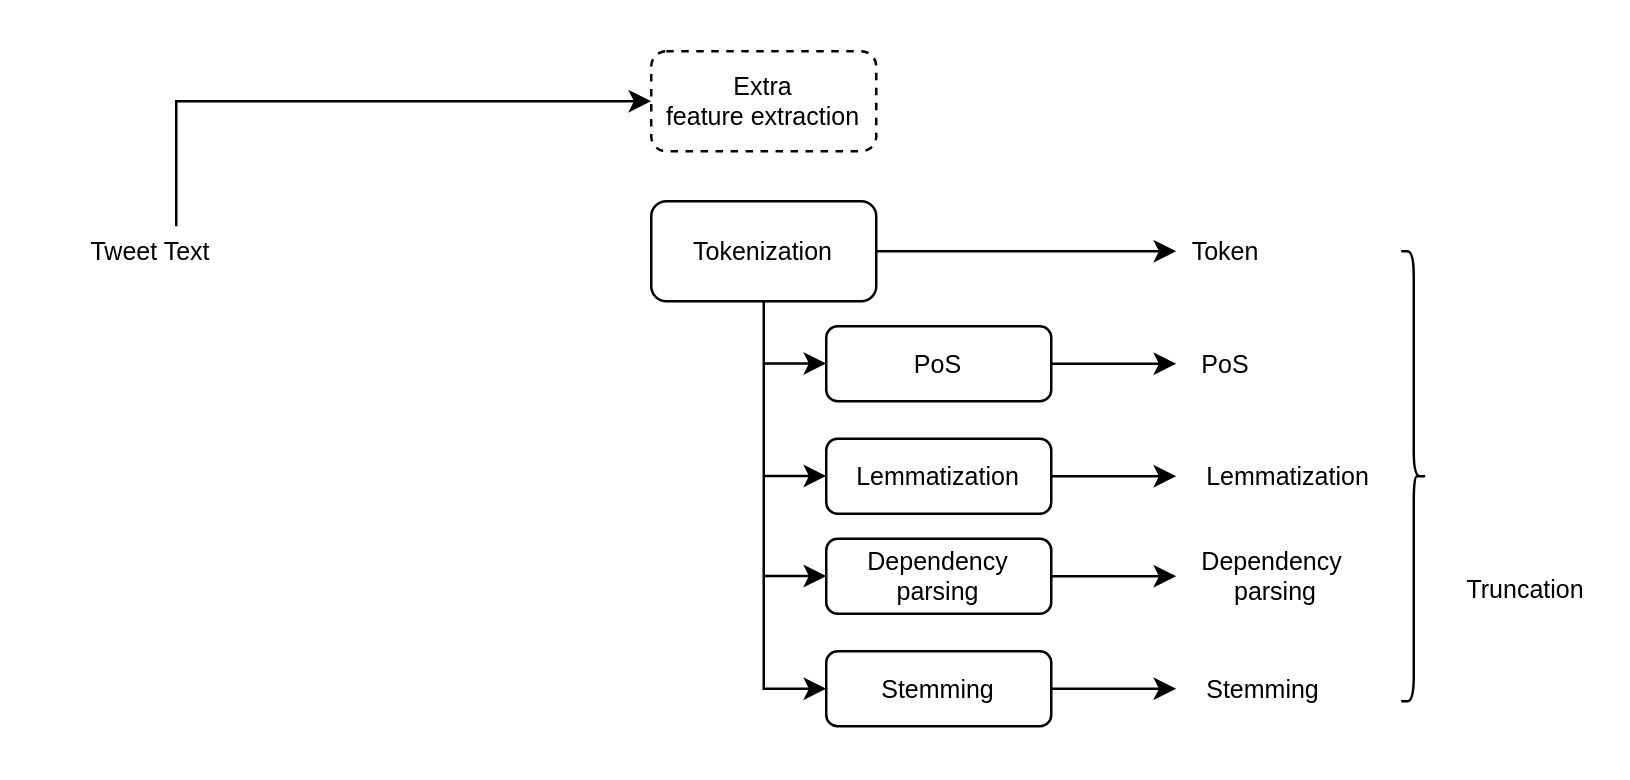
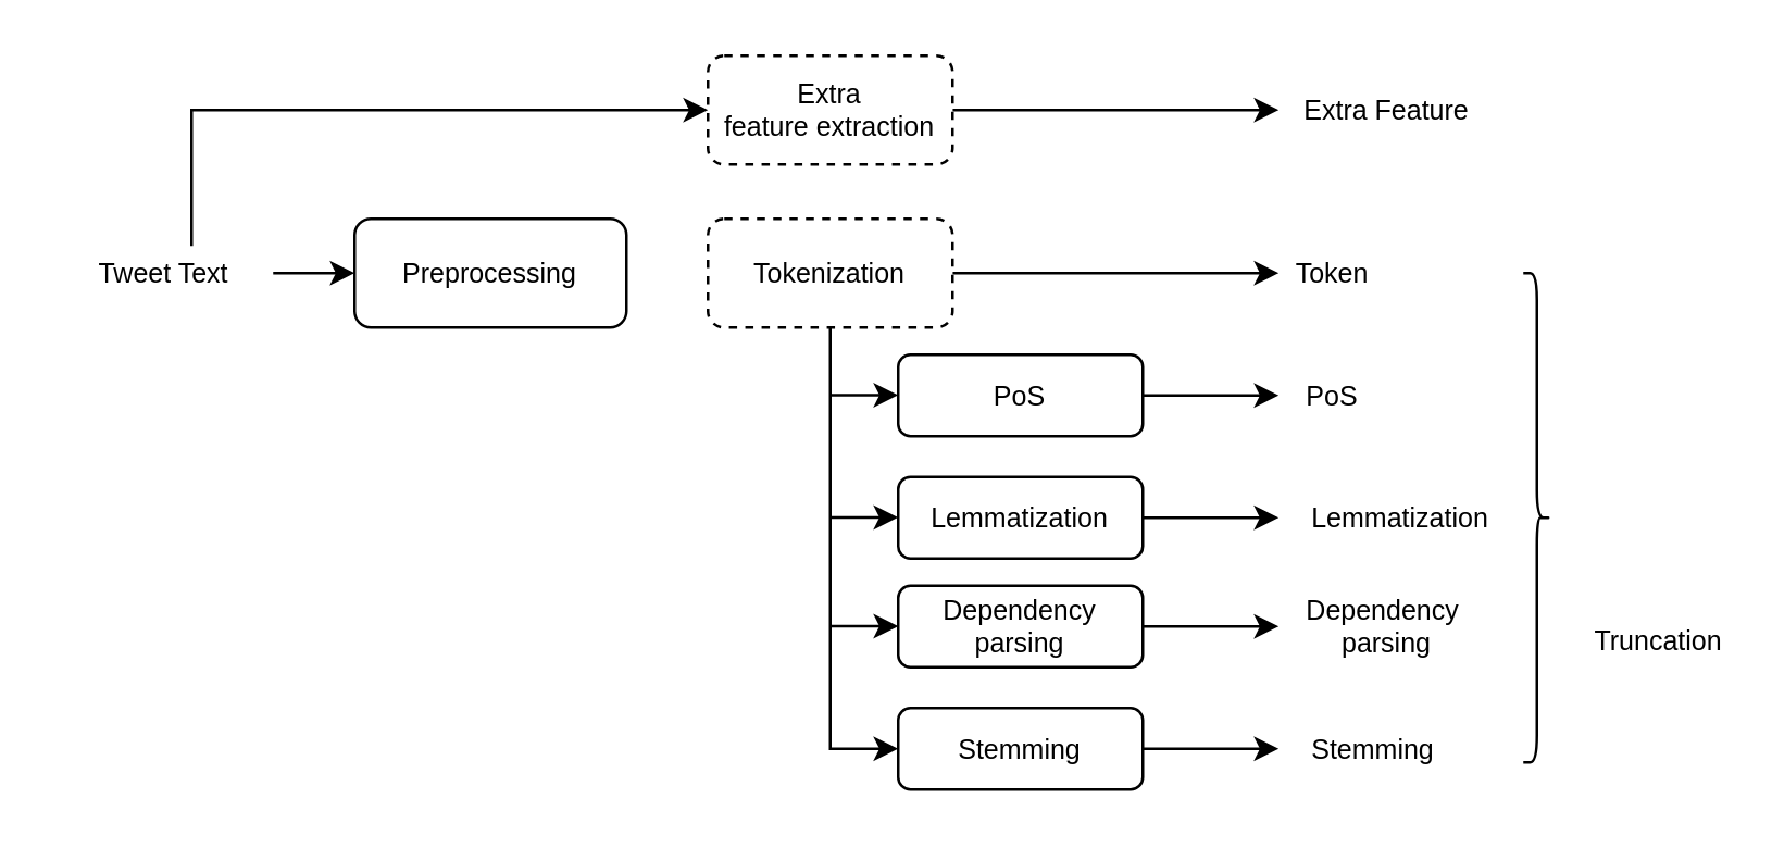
  <mxCell id="0" />
  <mxCell id="1" parent="0" />
+ <mxCell id="2" value="Preprocessing" style="rounded=1;whiteSpace=wrap;html=1;fontSize=10;" vertex="1" parent="1"><mxGeometry x="130" y="80" width="100" height="40" as="geometry" /></mxCell>
  <mxCell id="3" style="edgeStyle=orthogonalEdgeStyle;rounded=0;orthogonalLoop=1;jettySize=auto;html=1;entryX=0;entryY=0.5;entryDx=0;entryDy=0;fontColor=#000000;fontSize=10;" edge="1" parent="1" source="5" target="22"><mxGeometry relative="1" as="geometry"><Array as="points"><mxPoint x="70" y="40" /></Array></mxGeometry></mxCell>
+ <mxCell id="4" value="" style="edgeStyle=orthogonalEdgeStyle;rounded=0;orthogonalLoop=1;jettySize=auto;html=1;fontColor=#000000;fontSize=10;" edge="1" parent="1" source="5" target="2"><mxGeometry relative="1" as="geometry" /></mxCell>
  <mxCell id="5" value="Tweet Text" style="text;html=1;strokeColor=none;fillColor=none;align=center;verticalAlign=middle;whiteSpace=wrap;rounded=0;fontSize=10;" vertex="1" parent="1"><mxGeometry x="20" y="90" width="80" height="20" as="geometry" /></mxCell>
  <mxCell id="6" style="edgeStyle=orthogonalEdgeStyle;rounded=0;orthogonalLoop=1;jettySize=auto;html=1;exitX=1;exitY=0.5;exitDx=0;exitDy=0;fontSize=10;" edge="1" parent="1" source="8"><mxGeometry relative="1" as="geometry"><mxPoint x="470" y="100" as="targetPoint" /></mxGeometry></mxCell>
  <mxCell id="7" style="edgeStyle=orthogonalEdgeStyle;rounded=0;orthogonalLoop=1;jettySize=auto;html=1;fontColor=#000000;fontSize=10;entryX=0;entryY=0.5;entryDx=0;entryDy=0;" edge="1" parent="1" source="8" target="27"><mxGeometry relative="1" as="geometry"><mxPoint x="320" y="230" as="targetPoint" /></mxGeometry></mxCell>
- <mxCell id="8" value="Tokenization" style="rounded=1;whiteSpace=wrap;html=1;fontSize=10;" vertex="1" parent="1"><mxGeometry x="260" y="80" width="90" height="40" as="geometry" /></mxCell>
+ <mxCell id="8" value="Tokenization" style="rounded=1;whiteSpace=wrap;html=1;fontSize=10;dashed=1;" vertex="1" parent="1"><mxGeometry x="260" y="80" width="90" height="40" as="geometry" /></mxCell>
  <mxCell id="9" value="Token" style="text;html=1;strokeColor=none;fillColor=none;align=center;verticalAlign=middle;whiteSpace=wrap;rounded=0;fontSize=10;" vertex="1" parent="1"><mxGeometry x="470" y="90" width="40" height="20" as="geometry" /></mxCell>
  <mxCell id="10" style="edgeStyle=orthogonalEdgeStyle;rounded=0;orthogonalLoop=1;jettySize=auto;html=1;fontColor=#000000;fontSize=10;" edge="1" parent="1" source="11"><mxGeometry relative="1" as="geometry"><mxPoint x="470" y="145" as="targetPoint" /></mxGeometry></mxCell>
  <mxCell id="11" value="PoS" style="rounded=1;whiteSpace=wrap;html=1;fontSize=10;" vertex="1" parent="1"><mxGeometry x="330" y="130" width="90" height="30" as="geometry" /></mxCell>
  <mxCell id="12" style="edgeStyle=orthogonalEdgeStyle;rounded=0;orthogonalLoop=1;jettySize=auto;html=1;fontColor=#000000;fontSize=10;" edge="1" parent="1" source="13"><mxGeometry relative="1" as="geometry"><mxPoint x="470" y="190" as="targetPoint" /></mxGeometry></mxCell>
  <mxCell id="13" value="Lemmatization" style="rounded=1;whiteSpace=wrap;html=1;fontSize=10;" vertex="1" parent="1"><mxGeometry x="330" y="175" width="90" height="30" as="geometry" /></mxCell>
  <mxCell id="14" style="edgeStyle=orthogonalEdgeStyle;rounded=0;orthogonalLoop=1;jettySize=auto;html=1;exitX=1;exitY=0.5;exitDx=0;exitDy=0;fontColor=#000000;fontSize=10;" edge="1" parent="1" source="15"><mxGeometry relative="1" as="geometry"><mxPoint x="470" y="230" as="targetPoint" /></mxGeometry></mxCell>
  <mxCell id="15" value="Dependency &lt;br style=&quot;font-size: 10px;&quot;&gt;parsing" style="rounded=1;whiteSpace=wrap;html=1;fontSize=10;" vertex="1" parent="1"><mxGeometry x="330" y="215" width="90" height="30" as="geometry" /></mxCell>
  <mxCell id="16" value="PoS" style="text;html=1;strokeColor=none;fillColor=none;align=center;verticalAlign=middle;whiteSpace=wrap;rounded=0;fontColor=#000000;fontSize=10;" vertex="1" parent="1"><mxGeometry x="470" y="135" width="40" height="20" as="geometry" /></mxCell>
  <mxCell id="17" value="Lemmatization" style="text;html=1;strokeColor=none;fillColor=none;align=center;verticalAlign=middle;whiteSpace=wrap;rounded=0;fontColor=#000000;fontSize=10;" vertex="1" parent="1"><mxGeometry x="470" y="180" width="90" height="20" as="geometry" /></mxCell>
  <mxCell id="18" value="Dependency&amp;nbsp;&lt;br style=&quot;font-size: 10px;&quot;&gt;parsing" style="text;html=1;strokeColor=none;fillColor=none;align=center;verticalAlign=middle;whiteSpace=wrap;rounded=0;fontColor=#000000;fontSize=10;" vertex="1" parent="1"><mxGeometry x="470" y="220" width="80" height="20" as="geometry" /></mxCell>
  <mxCell id="19" value="" style="endArrow=classic;html=1;fontColor=#000000;entryX=0;entryY=0.5;entryDx=0;entryDy=0;fontSize=10;" edge="1" parent="1"><mxGeometry width="50" height="50" relative="1" as="geometry"><mxPoint x="305" y="189.9" as="sourcePoint" /><mxPoint x="330" y="189.9" as="targetPoint" /></mxGeometry></mxCell>
  <mxCell id="20" value="" style="endArrow=classic;html=1;fontColor=#000000;entryX=0;entryY=0.5;entryDx=0;entryDy=0;fontSize=10;" edge="1" parent="1"><mxGeometry width="50" height="50" relative="1" as="geometry"><mxPoint x="305" y="144.9" as="sourcePoint" /><mxPoint x="330" y="144.9" as="targetPoint" /></mxGeometry></mxCell>
+ <mxCell id="21" style="edgeStyle=orthogonalEdgeStyle;rounded=0;orthogonalLoop=1;jettySize=auto;html=1;fontSize=10;fontColor=#000000;" edge="1" parent="1" source="22" target="23"><mxGeometry relative="1" as="geometry" /></mxCell>
  <mxCell id="22" value="Extra feature&amp;nbsp;extraction" style="rounded=1;whiteSpace=wrap;html=1;fontSize=10;dashed=1;" vertex="1" parent="1"><mxGeometry x="260" y="20" width="90" height="40" as="geometry" /></mxCell>
+ <mxCell id="23" value="Extra Feature" style="text;html=1;strokeColor=none;fillColor=none;align=center;verticalAlign=middle;whiteSpace=wrap;rounded=0;fontSize=10;" vertex="1" parent="1"><mxGeometry x="470" y="30" width="80" height="20" as="geometry" /></mxCell>
  <mxCell id="24" value="" style="shape=curlyBracket;whiteSpace=wrap;html=1;rounded=1;flipH=1;fontColor=#000000;fontSize=10;" vertex="1" parent="1"><mxGeometry x="560" y="100" width="10" height="180" as="geometry" /></mxCell>
  <mxCell id="25" value="Truncation" style="text;html=1;strokeColor=none;fillColor=none;align=center;verticalAlign=middle;whiteSpace=wrap;rounded=0;fontColor=#000000;fontSize=10;" vertex="1" parent="1"><mxGeometry x="590" y="225" width="40" height="20" as="geometry" /></mxCell>
  <mxCell id="26" style="edgeStyle=orthogonalEdgeStyle;rounded=0;orthogonalLoop=1;jettySize=auto;html=1;exitX=1;exitY=0.5;exitDx=0;exitDy=0;fontColor=#000000;fontSize=10;" edge="1" parent="1" source="27"><mxGeometry relative="1" as="geometry"><mxPoint x="470" y="275" as="targetPoint" /></mxGeometry></mxCell>
  <mxCell id="27" value="Stemming" style="rounded=1;whiteSpace=wrap;html=1;fontSize=10;" vertex="1" parent="1"><mxGeometry x="330" y="260" width="90" height="30" as="geometry" /></mxCell>
  <mxCell id="28" value="Stemming" style="text;html=1;strokeColor=none;fillColor=none;align=center;verticalAlign=middle;whiteSpace=wrap;rounded=0;fontSize=10;fontColor=#000000;" vertex="1" parent="1"><mxGeometry x="480" y="265" width="50" height="20" as="geometry" /></mxCell>
  <mxCell id="29" value="" style="endArrow=classic;html=1;fontColor=#000000;entryX=0;entryY=0.5;entryDx=0;entryDy=0;fontSize=10;" edge="1" parent="1"><mxGeometry width="50" height="50" relative="1" as="geometry"><mxPoint x="305" y="229.92" as="sourcePoint" /><mxPoint x="330" y="229.92" as="targetPoint" /></mxGeometry></mxCell>
